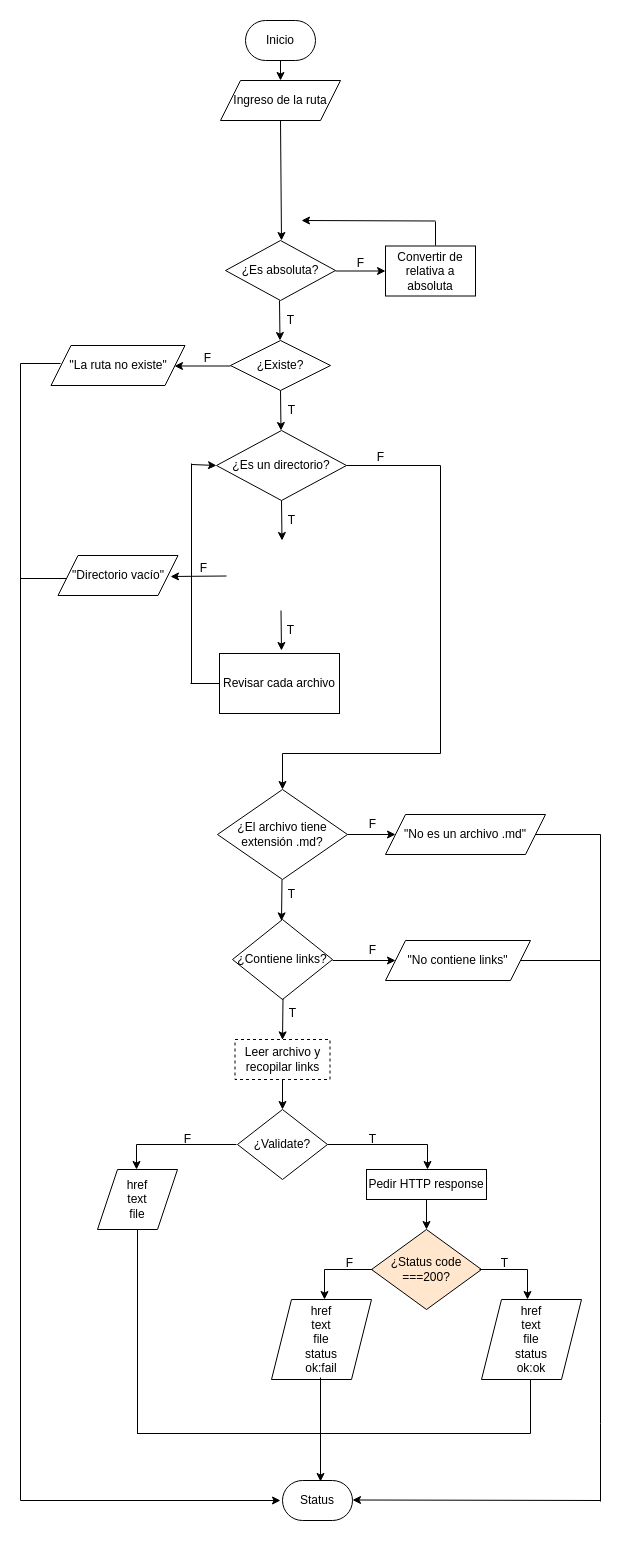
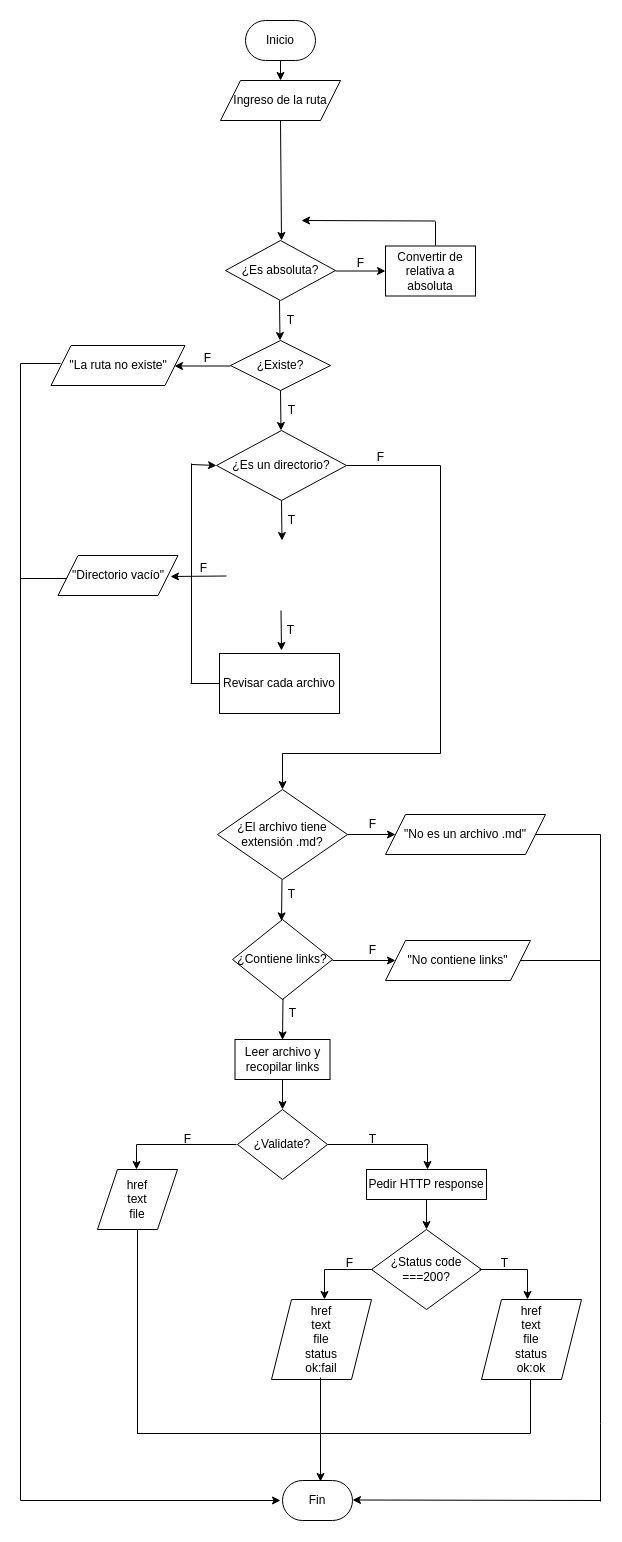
  <mxCell id="0" />
  <mxCell id="1" parent="0" />
  <mxCell id="2" value="" style="group" parent="1" vertex="1" connectable="0"><mxGeometry x="20" y="20" width="580" height="1500" as="geometry" /></mxCell>
  <mxCell id="3" value="Inicio" style="rounded=1;whiteSpace=wrap;html=1;arcSize=50;" parent="2" vertex="1"><mxGeometry x="225" width="70" height="40" as="geometry" /></mxCell>
  <mxCell id="4" value="Ingreso de la ruta" style="shape=parallelogram;perimeter=parallelogramPerimeter;whiteSpace=wrap;html=1;fixedSize=1;" parent="2" vertex="1"><mxGeometry x="200" y="60" width="120" height="40" as="geometry" /></mxCell>
  <mxCell id="5" value="" style="endArrow=classic;html=1;rounded=0;entryX=0.5;entryY=0;entryDx=0;entryDy=0;" parent="2" target="4" edge="1"><mxGeometry width="50" height="50" relative="1" as="geometry"><mxPoint x="260" y="40" as="sourcePoint" /><mxPoint x="310" y="-10" as="targetPoint" /></mxGeometry></mxCell>
  <mxCell id="6" value="" style="endArrow=classic;html=1;rounded=0;entryX=0.5;entryY=0;entryDx=0;entryDy=0;exitX=0.5;exitY=1;exitDx=0;exitDy=0;" parent="2" source="4" edge="1"><mxGeometry width="50" height="50" relative="1" as="geometry"><mxPoint x="260.5" y="180" as="sourcePoint" /><mxPoint x="261" y="220" as="targetPoint" /></mxGeometry></mxCell>
  <mxCell id="7" value="" style="endArrow=classic;html=1;rounded=0;" parent="2" edge="1"><mxGeometry width="50" height="50" relative="1" as="geometry"><mxPoint x="259" y="280" as="sourcePoint" /><mxPoint x="259.5" y="320" as="targetPoint" /></mxGeometry></mxCell>
  <mxCell id="8" value="T" style="text;html=1;align=center;verticalAlign=middle;resizable=0;points=[];autosize=1;strokeColor=none;fillColor=none;" parent="2" vertex="1"><mxGeometry x="260" y="290" width="20" height="20" as="geometry" /></mxCell>
  <mxCell id="9" value="" style="endArrow=classic;html=1;rounded=0;entryX=0.5;entryY=0;entryDx=0;entryDy=0;" parent="2" edge="1"><mxGeometry width="50" height="50" relative="1" as="geometry"><mxPoint x="260" y="370" as="sourcePoint" /><mxPoint x="260.5" y="410" as="targetPoint" /></mxGeometry></mxCell>
  <mxCell id="10" value="T" style="text;html=1;align=center;verticalAlign=middle;resizable=0;points=[];autosize=1;strokeColor=none;fillColor=none;" parent="2" vertex="1"><mxGeometry x="261" y="380" width="20" height="20" as="geometry" /></mxCell>
  <mxCell id="11" value="" style="endArrow=classic;html=1;rounded=0;" parent="2" edge="1"><mxGeometry width="50" height="50" relative="1" as="geometry"><mxPoint x="315" y="250.5" as="sourcePoint" /><mxPoint x="365" y="250.5" as="targetPoint" /></mxGeometry></mxCell>
  <mxCell id="12" value="F" style="text;html=1;align=center;verticalAlign=middle;resizable=0;points=[];autosize=1;strokeColor=none;fillColor=none;" parent="2" vertex="1"><mxGeometry x="330" y="232.5" width="20" height="20" as="geometry" /></mxCell>
  <mxCell id="13" value="Convertir de relativa a absoluta" style="rounded=0;whiteSpace=wrap;html=1;" parent="2" vertex="1"><mxGeometry x="365" y="225.5" width="90" height="50" as="geometry" /></mxCell>
  <mxCell id="14" value="" style="endArrow=classic;html=1;rounded=0;" parent="2" edge="1"><mxGeometry width="50" height="50" relative="1" as="geometry"><mxPoint x="415" y="200.5" as="sourcePoint" /><mxPoint x="281" y="200" as="targetPoint" /></mxGeometry></mxCell>
  <mxCell id="15" value="" style="endArrow=none;html=1;rounded=0;" parent="2" edge="1"><mxGeometry width="50" height="50" relative="1" as="geometry"><mxPoint x="415" y="225" as="sourcePoint" /><mxPoint x="415" y="201" as="targetPoint" /></mxGeometry></mxCell>
  <mxCell id="16" value="" style="endArrow=classic;html=1;rounded=0;entryX=0.5;entryY=0;entryDx=0;entryDy=0;" parent="2" edge="1"><mxGeometry width="50" height="50" relative="1" as="geometry"><mxPoint x="261" y="480" as="sourcePoint" /><mxPoint x="261.5" y="520" as="targetPoint" /></mxGeometry></mxCell>
  <mxCell id="17" value="T" style="text;html=1;align=center;verticalAlign=middle;resizable=0;points=[];autosize=1;strokeColor=none;fillColor=none;" parent="2" vertex="1"><mxGeometry x="261" y="490" width="20" height="20" as="geometry" /></mxCell>
  <mxCell id="18" value="¿Es absoluta?" style="rhombus;whiteSpace=wrap;html=1;" parent="2" vertex="1"><mxGeometry x="205" y="220" width="110" height="60" as="geometry" /></mxCell>
  <mxCell id="19" value="¿Existe?" style="rhombus;whiteSpace=wrap;html=1;" parent="2" vertex="1"><mxGeometry x="210" y="320" width="100" height="50" as="geometry" /></mxCell>
  <mxCell id="20" value="&lt;span&gt;¿Es un directorio?&lt;/span&gt;" style="rhombus;whiteSpace=wrap;html=1;" parent="2" vertex="1"><mxGeometry x="196" y="410" width="130" height="70" as="geometry" /></mxCell>
  <mxCell id="21" value="T" style="text;html=1;align=center;verticalAlign=middle;resizable=0;points=[];autosize=1;strokeColor=none;fillColor=none;" parent="2" vertex="1"><mxGeometry x="260" y="600" width="20" height="20" as="geometry" /></mxCell>
  <mxCell id="22" value="" style="endArrow=classic;html=1;rounded=0;entryX=0.5;entryY=0;entryDx=0;entryDy=0;" parent="2" edge="1"><mxGeometry width="50" height="50" relative="1" as="geometry"><mxPoint x="260.5" y="590" as="sourcePoint" /><mxPoint x="261" y="630" as="targetPoint" /></mxGeometry></mxCell>
- <mxCell id="23" value="Status" style="rounded=1;whiteSpace=wrap;html=1;arcSize=50;" parent="2" vertex="1"><mxGeometry x="262" y="1460" width="70" height="40" as="geometry" /></mxCell>
+ <mxCell id="23" value="Fin" style="rounded=1;whiteSpace=wrap;html=1;arcSize=50;" parent="2" vertex="1"><mxGeometry x="262" y="1460" width="70" height="40" as="geometry" /></mxCell>
  <mxCell id="24" value="¿El archivo tiene extensión .md?" style="rhombus;whiteSpace=wrap;html=1;" parent="2" vertex="1"><mxGeometry x="197" y="769" width="130" height="90" as="geometry" /></mxCell>
  <mxCell id="25" value="" style="endArrow=classic;html=1;rounded=0;entryX=0.1;entryY=1.07;entryDx=0;entryDy=0;entryPerimeter=0;" parent="2" edge="1"><mxGeometry width="50" height="50" relative="1" as="geometry"><mxPoint x="261.5" y="859" as="sourcePoint" /><mxPoint x="261" y="900.4" as="targetPoint" /></mxGeometry></mxCell>
  <mxCell id="26" value="T" style="text;html=1;align=center;verticalAlign=middle;resizable=0;points=[];autosize=1;strokeColor=none;fillColor=none;" parent="2" vertex="1"><mxGeometry x="261" y="864" width="20" height="20" as="geometry" /></mxCell>
  <mxCell id="27" value="¿Contiene links?" style="rhombus;whiteSpace=wrap;html=1;" parent="2" vertex="1"><mxGeometry x="212" y="899" width="100" height="80" as="geometry" /></mxCell>
  <mxCell id="28" value="" style="endArrow=classic;html=1;rounded=0;entryX=0.1;entryY=1.07;entryDx=0;entryDy=0;entryPerimeter=0;" parent="2" edge="1"><mxGeometry width="50" height="50" relative="1" as="geometry"><mxPoint x="262.5" y="978" as="sourcePoint" /><mxPoint x="262" y="1019.4" as="targetPoint" /></mxGeometry></mxCell>
  <mxCell id="29" value="T" style="text;html=1;align=center;verticalAlign=middle;resizable=0;points=[];autosize=1;strokeColor=none;fillColor=none;" parent="2" vertex="1"><mxGeometry x="262" y="983" width="20" height="20" as="geometry" /></mxCell>
- <mxCell id="30" value="Leer archivo y recopilar links" style="rounded=0;whiteSpace=wrap;html=1;dashed=1;" parent="2" vertex="1"><mxGeometry x="214.5" y="1019" width="95" height="40" as="geometry" /></mxCell>
+ <mxCell id="30" value="Leer archivo y recopilar links" style="rounded=0;whiteSpace=wrap;html=1;" parent="2" vertex="1"><mxGeometry x="214.5" y="1019" width="95" height="40" as="geometry" /></mxCell>
  <mxCell id="31" value="¿Validate?" style="rhombus;whiteSpace=wrap;html=1;" parent="2" vertex="1"><mxGeometry x="217" y="1089" width="90" height="70" as="geometry" /></mxCell>
  <mxCell id="32" style="edgeStyle=orthogonalEdgeStyle;rounded=0;orthogonalLoop=1;jettySize=auto;html=1;exitX=0.5;exitY=1;exitDx=0;exitDy=0;entryX=0.5;entryY=0;entryDx=0;entryDy=0;" parent="2" source="30" target="31" edge="1"><mxGeometry relative="1" as="geometry" /></mxCell>
  <mxCell id="33" value="" style="endArrow=classic;html=1;rounded=0;" parent="2" edge="1"><mxGeometry width="50" height="50" relative="1" as="geometry"><mxPoint x="307" y="1124" as="sourcePoint" /><mxPoint x="407" y="1149" as="targetPoint" /><Array as="points"><mxPoint x="407" y="1124" /></Array></mxGeometry></mxCell>
  <mxCell id="34" value="" style="endArrow=classic;html=1;rounded=0;" parent="2" edge="1"><mxGeometry width="50" height="50" relative="1" as="geometry"><mxPoint x="216" y="1124" as="sourcePoint" /><mxPoint x="116" y="1149" as="targetPoint" /><Array as="points"><mxPoint x="116" y="1124" /></Array></mxGeometry></mxCell>
  <mxCell id="35" value="href&lt;br&gt;text&lt;br&gt;file" style="shape=parallelogram;perimeter=parallelogramPerimeter;whiteSpace=wrap;html=1;fixedSize=1;" parent="2" vertex="1"><mxGeometry x="77" y="1149" width="80" height="60" as="geometry" /></mxCell>
  <mxCell id="36" value="Pedir HTTP response" style="rounded=0;whiteSpace=wrap;html=1;" parent="2" vertex="1"><mxGeometry x="346" y="1149" width="120" height="30" as="geometry" /></mxCell>
  <mxCell id="37" value="F" style="text;html=1;align=center;verticalAlign=middle;resizable=0;points=[];autosize=1;strokeColor=none;fillColor=none;" parent="2" vertex="1"><mxGeometry x="157" y="1109" width="20" height="20" as="geometry" /></mxCell>
  <mxCell id="38" value="T" style="text;html=1;align=center;verticalAlign=middle;resizable=0;points=[];autosize=1;strokeColor=none;fillColor=none;" parent="2" vertex="1"><mxGeometry x="342" y="1109" width="20" height="20" as="geometry" /></mxCell>
  <mxCell id="39" value="" style="endArrow=classic;html=1;rounded=0;exitX=0.5;exitY=1;exitDx=0;exitDy=0;" parent="2" source="36" edge="1"><mxGeometry width="50" height="50" relative="1" as="geometry"><mxPoint x="257" y="1339" as="sourcePoint" /><mxPoint x="406" y="1209" as="targetPoint" /></mxGeometry></mxCell>
- <mxCell id="40" value="¿Status code ===200?" style="rhombus;whiteSpace=wrap;html=1;fillColor=#ffe6cc;" parent="2" vertex="1"><mxGeometry x="351" y="1209" width="110" height="80" as="geometry" /></mxCell>
+ <mxCell id="40" value="¿Status code ===200?" style="rhombus;whiteSpace=wrap;html=1;" parent="2" vertex="1"><mxGeometry x="351" y="1209" width="110" height="80" as="geometry" /></mxCell>
  <mxCell id="41" value="" style="endArrow=classic;html=1;rounded=0;" parent="2" edge="1"><mxGeometry width="50" height="50" relative="1" as="geometry"><mxPoint x="459" y="1249" as="sourcePoint" /><mxPoint x="507" y="1279" as="targetPoint" /><Array as="points"><mxPoint x="507" y="1249" /></Array></mxGeometry></mxCell>
  <mxCell id="42" value="T" style="text;html=1;align=center;verticalAlign=middle;resizable=0;points=[];autosize=1;strokeColor=none;fillColor=none;" parent="2" vertex="1"><mxGeometry x="474" y="1233" width="20" height="20" as="geometry" /></mxCell>
  <mxCell id="43" value="" style="endArrow=classic;html=1;rounded=0;" parent="2" edge="1"><mxGeometry width="50" height="50" relative="1" as="geometry"><mxPoint x="352" y="1249" as="sourcePoint" /><mxPoint x="304" y="1279" as="targetPoint" /><Array as="points"><mxPoint x="304" y="1249" /></Array></mxGeometry></mxCell>
  <mxCell id="44" value="F" style="text;html=1;align=center;verticalAlign=middle;resizable=0;points=[];autosize=1;strokeColor=none;fillColor=none;flipH=1;" parent="2" vertex="1"><mxGeometry x="319" y="1233" width="20" height="20" as="geometry" /></mxCell>
  <mxCell id="45" value="href&lt;br&gt;text&lt;br&gt;file&lt;br&gt;status&lt;br&gt;ok:fail" style="shape=parallelogram;perimeter=parallelogramPerimeter;whiteSpace=wrap;html=1;fixedSize=1;" parent="2" vertex="1"><mxGeometry x="251" y="1279" width="100" height="80" as="geometry" /></mxCell>
  <mxCell id="46" value="href&lt;br&gt;text&lt;br&gt;file&lt;br&gt;status&lt;br&gt;ok:ok" style="shape=parallelogram;perimeter=parallelogramPerimeter;whiteSpace=wrap;html=1;fixedSize=1;" parent="2" vertex="1"><mxGeometry x="461" y="1279" width="100" height="80" as="geometry" /></mxCell>
  <mxCell id="47" value="" style="endArrow=none;html=1;rounded=0;" parent="2" edge="1"><mxGeometry width="50" height="50" relative="1" as="geometry"><mxPoint x="580" y="1403" as="sourcePoint" /><mxPoint x="580" y="814" as="targetPoint" /></mxGeometry></mxCell>
  <mxCell id="48" value="" style="endArrow=none;html=1;rounded=0;" parent="2" edge="1"><mxGeometry width="50" height="50" relative="1" as="geometry"><mxPoint x="326" y="445" as="sourcePoint" /><mxPoint x="420" y="445" as="targetPoint" /></mxGeometry></mxCell>
  <mxCell id="49" value="" style="endArrow=none;html=1;rounded=0;" parent="2" edge="1"><mxGeometry width="50" height="50" relative="1" as="geometry"><mxPoint x="420" y="733" as="sourcePoint" /><mxPoint x="420" y="445" as="targetPoint" /></mxGeometry></mxCell>
  <mxCell id="50" value="F" style="text;html=1;align=center;verticalAlign=middle;resizable=0;points=[];autosize=1;strokeColor=none;fillColor=none;" parent="2" vertex="1"><mxGeometry x="350" y="427" width="20" height="20" as="geometry" /></mxCell>
  <mxCell id="51" value="" style="endArrow=classic;html=1;rounded=0;" parent="2" edge="1"><mxGeometry width="50" height="50" relative="1" as="geometry"><mxPoint x="210" y="345.5" as="sourcePoint" /><mxPoint x="154" y="345.5" as="targetPoint" /></mxGeometry></mxCell>
  <mxCell id="52" value="''La ruta no existe&quot;" style="shape=parallelogram;perimeter=parallelogramPerimeter;whiteSpace=wrap;html=1;fixedSize=1;" parent="2" vertex="1"><mxGeometry x="30.5" y="325" width="134" height="40" as="geometry" /></mxCell>
  <mxCell id="53" value="" style="endArrow=classic;html=1;rounded=0;" parent="2" edge="1"><mxGeometry width="50" height="50" relative="1" as="geometry"><mxPoint x="206" y="555.5" as="sourcePoint" /><mxPoint x="150" y="556" as="targetPoint" /></mxGeometry></mxCell>
  <mxCell id="54" value="&quot;Directorio vacío&quot;" style="shape=parallelogram;perimeter=parallelogramPerimeter;whiteSpace=wrap;html=1;fixedSize=1;" parent="2" vertex="1"><mxGeometry x="37.5" y="535" width="120" height="40" as="geometry" /></mxCell>
  <mxCell id="55" value="F" style="text;html=1;align=center;verticalAlign=middle;resizable=0;points=[];autosize=1;strokeColor=none;fillColor=none;" parent="2" vertex="1"><mxGeometry x="177" y="328" width="20" height="20" as="geometry" /></mxCell>
  <mxCell id="56" value="F" style="text;html=1;align=center;verticalAlign=middle;resizable=0;points=[];autosize=1;strokeColor=none;fillColor=none;" parent="2" vertex="1"><mxGeometry x="173" y="538" width="20" height="20" as="geometry" /></mxCell>
  <mxCell id="57" value="" style="endArrow=none;html=1;rounded=0;" parent="2" edge="1"><mxGeometry width="50" height="50" relative="1" as="geometry"><mxPoint y="558" as="sourcePoint" /><mxPoint x="46" y="558" as="targetPoint" /></mxGeometry></mxCell>
  <mxCell id="58" value="" style="endArrow=none;html=1;rounded=0;" parent="2" edge="1"><mxGeometry width="50" height="50" relative="1" as="geometry"><mxPoint y="343" as="sourcePoint" /><mxPoint x="40" y="343" as="targetPoint" /></mxGeometry></mxCell>
  <mxCell id="59" value="" style="endArrow=none;html=1;rounded=0;" parent="2" edge="1"><mxGeometry width="50" height="50" relative="1" as="geometry"><mxPoint y="1480" as="sourcePoint" /><mxPoint y="343" as="targetPoint" /></mxGeometry></mxCell>
  <mxCell id="60" value="" style="endArrow=classic;html=1;rounded=0;" parent="2" edge="1"><mxGeometry width="50" height="50" relative="1" as="geometry"><mxPoint y="1480" as="sourcePoint" /><mxPoint x="260" y="1480" as="targetPoint" /></mxGeometry></mxCell>
  <mxCell id="61" value="Revisar cada archivo" style="rounded=0;whiteSpace=wrap;html=1;" parent="2" vertex="1"><mxGeometry x="199" y="633" width="120" height="60" as="geometry" /></mxCell>
  <mxCell id="62" value="" style="endArrow=none;html=1;rounded=0;" parent="2" edge="1"><mxGeometry width="50" height="50" relative="1" as="geometry"><mxPoint x="170" y="663" as="sourcePoint" /><mxPoint x="199" y="663" as="targetPoint" /></mxGeometry></mxCell>
  <mxCell id="63" value="" style="endArrow=none;html=1;rounded=0;endSize=6;startSize=15;" parent="2" edge="1"><mxGeometry width="50" height="50" relative="1" as="geometry"><mxPoint x="171" y="663" as="sourcePoint" /><mxPoint x="171" y="443" as="targetPoint" /></mxGeometry></mxCell>
  <mxCell id="64" value="" style="endArrow=classic;html=1;rounded=0;entryX=0;entryY=0.5;entryDx=0;entryDy=0;" parent="2" target="20" edge="1"><mxGeometry width="50" height="50" relative="1" as="geometry"><mxPoint x="171" y="444" as="sourcePoint" /><mxPoint x="190" y="444" as="targetPoint" /></mxGeometry></mxCell>
  <mxCell id="65" value="" style="endArrow=none;html=1;rounded=0;startSize=15;endSize=6;" parent="2" edge="1"><mxGeometry width="50" height="50" relative="1" as="geometry"><mxPoint x="262" y="733" as="sourcePoint" /><mxPoint x="420" y="733" as="targetPoint" /></mxGeometry></mxCell>
  <mxCell id="66" value="" style="endArrow=classic;html=1;rounded=0;startSize=15;endSize=6;" parent="2" edge="1"><mxGeometry width="50" height="50" relative="1" as="geometry"><mxPoint x="262" y="733" as="sourcePoint" /><mxPoint x="262" y="769" as="targetPoint" /></mxGeometry></mxCell>
  <mxCell id="67" value="" style="endArrow=none;html=1;rounded=0;startSize=15;endSize=6;" parent="2" edge="1"><mxGeometry width="50" height="50" relative="1" as="geometry"><mxPoint x="580" y="1481" as="sourcePoint" /><mxPoint x="580" y="1403" as="targetPoint" /></mxGeometry></mxCell>
  <mxCell id="68" value="" style="endArrow=classic;html=1;rounded=0;startSize=15;endSize=6;" parent="2" edge="1"><mxGeometry width="50" height="50" relative="1" as="geometry"><mxPoint x="580" y="1480" as="sourcePoint" /><mxPoint x="332" y="1479.5" as="targetPoint" /></mxGeometry></mxCell>
  <mxCell id="69" value="&quot;No es un archivo .md&quot;" style="shape=parallelogram;perimeter=parallelogramPerimeter;whiteSpace=wrap;html=1;fixedSize=1;" parent="2" vertex="1"><mxGeometry x="365" y="794" width="160" height="40" as="geometry" /></mxCell>
  <mxCell id="70" value="&quot;No contiene links&quot;" style="shape=parallelogram;perimeter=parallelogramPerimeter;whiteSpace=wrap;html=1;fixedSize=1;" parent="2" vertex="1"><mxGeometry x="365" y="920" width="145" height="40" as="geometry" /></mxCell>
  <mxCell id="71" value="F" style="text;html=1;align=center;verticalAlign=middle;resizable=0;points=[];autosize=1;strokeColor=none;fillColor=none;" parent="2" vertex="1"><mxGeometry x="342" y="794" width="20" height="20" as="geometry" /></mxCell>
  <mxCell id="72" value="" style="endArrow=none;html=1;rounded=0;startSize=15;endSize=6;" parent="2" edge="1"><mxGeometry width="50" height="50" relative="1" as="geometry"><mxPoint x="515" y="814" as="sourcePoint" /><mxPoint x="580" y="814" as="targetPoint" /></mxGeometry></mxCell>
  <mxCell id="73" value="" style="endArrow=none;html=1;rounded=0;startSize=15;endSize=6;" parent="2" edge="1"><mxGeometry width="50" height="50" relative="1" as="geometry"><mxPoint x="500" y="940" as="sourcePoint" /><mxPoint x="580" y="940" as="targetPoint" /></mxGeometry></mxCell>
  <mxCell id="74" value="F" style="text;html=1;align=center;verticalAlign=middle;resizable=0;points=[];autosize=1;strokeColor=none;fillColor=none;" parent="2" vertex="1"><mxGeometry x="342" y="920" width="20" height="20" as="geometry" /></mxCell>
  <mxCell id="75" value="" style="endArrow=classic;html=1;rounded=0;entryX=0;entryY=0.5;entryDx=0;entryDy=0;" parent="2" target="70" edge="1"><mxGeometry width="50" height="50" relative="1" as="geometry"><mxPoint x="312" y="940" as="sourcePoint" /><mxPoint x="362" y="890" as="targetPoint" /></mxGeometry></mxCell>
  <mxCell id="76" value="" style="endArrow=classic;html=1;rounded=0;entryX=0;entryY=0.5;entryDx=0;entryDy=0;" parent="2" target="69" edge="1"><mxGeometry width="50" height="50" relative="1" as="geometry"><mxPoint x="327" y="814" as="sourcePoint" /><mxPoint x="370" y="814" as="targetPoint" /></mxGeometry></mxCell>
  <mxCell id="77" value="" style="endArrow=none;html=1;rounded=0;" parent="2" edge="1"><mxGeometry width="50" height="50" relative="1" as="geometry"><mxPoint x="117" y="1413" as="sourcePoint" /><mxPoint x="117" y="1209" as="targetPoint" /></mxGeometry></mxCell>
  <mxCell id="78" value="" style="endArrow=none;html=1;rounded=0;" parent="2" edge="1"><mxGeometry width="50" height="50" relative="1" as="geometry"><mxPoint x="116.5" y="1413" as="sourcePoint" /><mxPoint x="510" y="1413" as="targetPoint" /></mxGeometry></mxCell>
  <mxCell id="79" value="" style="endArrow=classic;html=1;rounded=0;entryX=0.543;entryY=0.075;entryDx=0;entryDy=0;entryPerimeter=0;" parent="2" edge="1"><mxGeometry width="50" height="50" relative="1" as="geometry"><mxPoint x="300" y="1357" as="sourcePoint" /><mxPoint x="300.01" y="1461" as="targetPoint" /></mxGeometry></mxCell>
  <mxCell id="80" value="" style="endArrow=none;html=1;rounded=0;" parent="2" edge="1"><mxGeometry width="50" height="50" relative="1" as="geometry"><mxPoint x="510" y="1413" as="sourcePoint" /><mxPoint x="510" y="1359" as="targetPoint" /></mxGeometry></mxCell>
